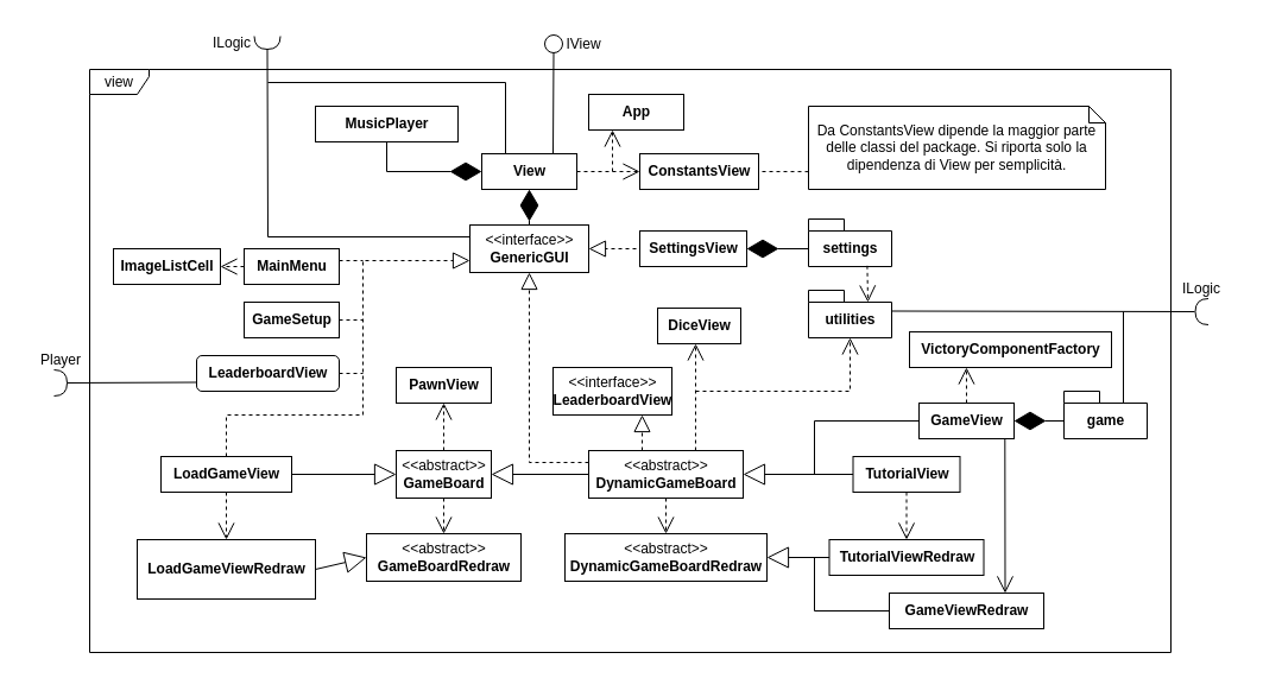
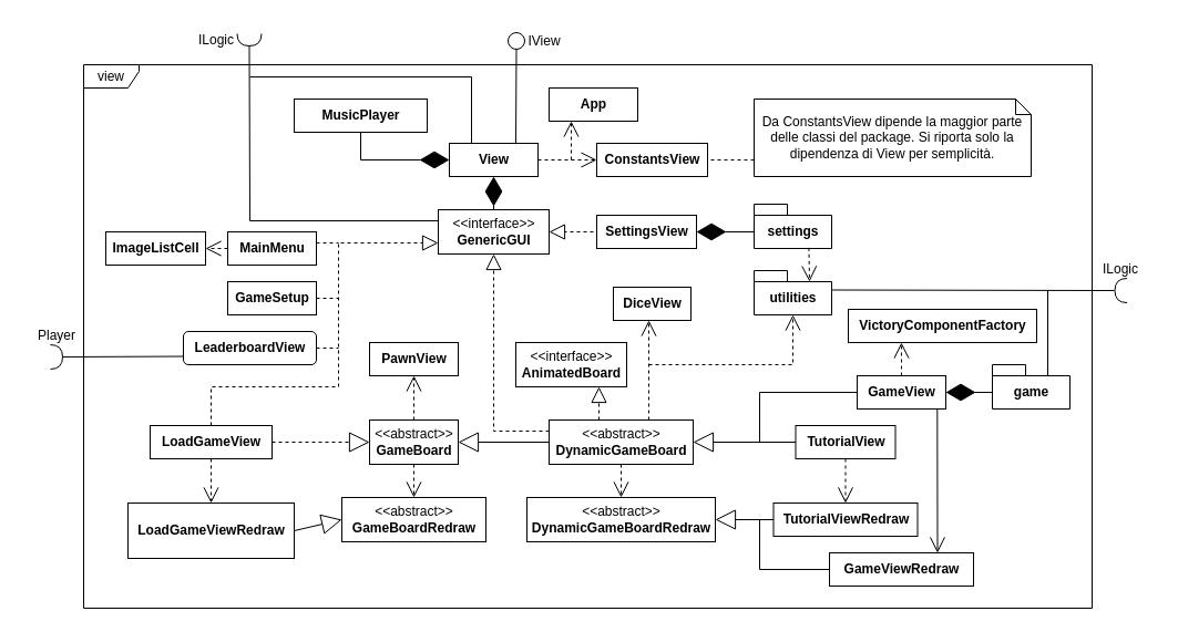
  <mxCell id="0" />
  <mxCell id="1" parent="0" />
  <mxCell id="2" value="view" style="shape=umlFrame;whiteSpace=wrap;html=1;width=50;height=21;" vertex="1" parent="1"><mxGeometry x="75" y="58" width="910" height="491" as="geometry" /></mxCell>
  <mxCell id="3" value="&lt;b&gt;View&lt;/b&gt;" style="html=1;" vertex="1" parent="1"><mxGeometry x="405" y="129" width="80" height="30" as="geometry" /></mxCell>
  <mxCell id="4" value="&amp;lt;&amp;lt;interface&amp;gt;&amp;gt;&lt;br&gt;&lt;b&gt;GenericGUI&lt;/b&gt;" style="html=1;" vertex="1" parent="1"><mxGeometry x="395" y="189" width="100" height="40" as="geometry" /></mxCell>
  <mxCell id="5" value="" style="endArrow=diamondThin;endFill=1;endSize=24;html=1;rounded=0;entryX=0.5;entryY=1;entryDx=0;entryDy=0;exitX=0.5;exitY=0;exitDx=0;exitDy=0;" edge="1" parent="1" source="4" target="3"><mxGeometry width="160" relative="1" as="geometry"><mxPoint x="315" y="199" as="sourcePoint" /><mxPoint x="475" y="199" as="targetPoint" /></mxGeometry></mxCell>
  <mxCell id="6" value="&lt;b&gt;MusicPlayer&lt;/b&gt;" style="html=1;" vertex="1" parent="1"><mxGeometry x="265" y="89" width="120" height="30" as="geometry" /></mxCell>
- <mxCell id="7" value="&amp;lt;&amp;lt;interface&amp;gt;&amp;gt;&lt;br&gt;&lt;b&gt;LeaderboardView&lt;/b&gt;" style="html=1;" vertex="1" parent="1"><mxGeometry x="465" y="309" width="100" height="40" as="geometry" /></mxCell>
+ <mxCell id="7" value="&amp;lt;&amp;lt;interface&amp;gt;&amp;gt;&lt;br&gt;&lt;b&gt;AnimatedBoard&lt;/b&gt;" style="html=1;" vertex="1" parent="1"><mxGeometry x="465" y="309" width="100" height="40" as="geometry" /></mxCell>
  <mxCell id="8" value="" style="endArrow=diamondThin;endFill=1;endSize=24;html=1;rounded=0;exitX=0.5;exitY=1;exitDx=0;exitDy=0;entryX=0;entryY=0.5;entryDx=0;entryDy=0;" edge="1" parent="1" source="6" target="3"><mxGeometry width="160" relative="1" as="geometry"><mxPoint x="545" y="219" as="sourcePoint" /><mxPoint x="365" y="159" as="targetPoint" /><Array as="points"><mxPoint x="325" y="144" /></Array></mxGeometry></mxCell>
  <mxCell id="9" value="&lt;b&gt;App&lt;/b&gt;" style="html=1;" vertex="1" parent="1"><mxGeometry x="495" y="79" width="80" height="30" as="geometry" /></mxCell>
  <mxCell id="10" value="&lt;b&gt;ConstantsView&lt;/b&gt;" style="html=1;" vertex="1" parent="1"><mxGeometry x="538" y="129" width="100" height="30" as="geometry" /></mxCell>
  <mxCell id="11" value="&lt;b&gt;DiceView&lt;/b&gt;" style="html=1;" vertex="1" parent="1"><mxGeometry x="553" y="259" width="70" height="30" as="geometry" /></mxCell>
  <mxCell id="12" value="&amp;lt;&amp;lt;abstract&amp;gt;&amp;gt;&lt;br&gt;&lt;b&gt;DynamicGameBoard&lt;/b&gt;" style="html=1;" vertex="1" parent="1"><mxGeometry x="495" y="379" width="130" height="40" as="geometry" /></mxCell>
  <mxCell id="13" value="&amp;lt;&amp;lt;abstract&amp;gt;&amp;gt;&lt;br&gt;&lt;b&gt;DynamicGameBoardRedraw&lt;/b&gt;" style="html=1;" vertex="1" parent="1"><mxGeometry x="475" y="449" width="170" height="40" as="geometry" /></mxCell>
  <mxCell id="14" value="&amp;lt;&amp;lt;abstract&amp;gt;&amp;gt;&lt;b&gt;&lt;br&gt;GameBoard&lt;/b&gt;" style="html=1;" vertex="1" parent="1"><mxGeometry x="333" y="379" width="80" height="40" as="geometry" /></mxCell>
  <mxCell id="15" value="&amp;lt;&amp;lt;abstract&amp;gt;&amp;gt;&lt;b&gt;&lt;br&gt;GameBoardRedraw&lt;/b&gt;" style="html=1;" vertex="1" parent="1"><mxGeometry x="308" y="449" width="130" height="40" as="geometry" /></mxCell>
  <mxCell id="16" value="&lt;b&gt;GameView&lt;/b&gt;" style="html=1;" vertex="1" parent="1"><mxGeometry x="773" y="339" width="80" height="30" as="geometry" /></mxCell>
  <mxCell id="17" value="&lt;b&gt;GameViewRedraw&lt;/b&gt;" style="html=1;" vertex="1" parent="1"><mxGeometry x="748" y="499" width="130" height="30" as="geometry" /></mxCell>
  <mxCell id="18" value="&lt;b&gt;ImageListCell&lt;/b&gt;" style="html=1;" vertex="1" parent="1"><mxGeometry x="95" y="209" width="90" height="30" as="geometry" /></mxCell>
  <mxCell id="19" value="" style="ellipse;whiteSpace=wrap;html=1;aspect=fixed;" vertex="1" parent="1"><mxGeometry x="458" y="29" width="15" height="15" as="geometry" /></mxCell>
  <mxCell id="20" value="IView" style="text;html=1;strokeColor=none;fillColor=none;align=center;verticalAlign=middle;whiteSpace=wrap;rounded=0;" vertex="1" parent="1"><mxGeometry x="461" y="21.5" width="60" height="30" as="geometry" /></mxCell>
  <mxCell id="21" value="&lt;b&gt;LeaderboardView&lt;/b&gt;" style="html=1;rounded=1;" vertex="1" parent="1"><mxGeometry x="165" y="299" width="120" height="30" as="geometry" /></mxCell>
  <mxCell id="22" value="&lt;b&gt;LoadGameViewRedraw&lt;/b&gt;" style="html=1;" vertex="1" parent="1"><mxGeometry x="115" y="454" width="150" height="50" as="geometry" /></mxCell>
  <mxCell id="23" value="&lt;b&gt;MainMenu&lt;/b&gt;" style="html=1;" vertex="1" parent="1"><mxGeometry x="205" y="209" width="80" height="30" as="geometry" /></mxCell>
  <mxCell id="24" value="&lt;b&gt;PawnView&lt;/b&gt;" style="html=1;" vertex="1" parent="1"><mxGeometry x="333" y="309" width="80" height="30" as="geometry" /></mxCell>
  <mxCell id="25" value="&lt;b&gt;SettingsView&lt;/b&gt;" style="html=1;" vertex="1" parent="1"><mxGeometry x="538" y="194" width="90" height="30" as="geometry" /></mxCell>
  <mxCell id="26" value="&lt;b&gt;TutorialView&lt;/b&gt;" style="html=1;" vertex="1" parent="1"><mxGeometry x="717.5" y="384" width="90" height="30" as="geometry" /></mxCell>
  <mxCell id="27" value="&lt;b&gt;TutorialViewRedraw&lt;/b&gt;" style="html=1;" vertex="1" parent="1"><mxGeometry x="697.5" y="454" width="130" height="30" as="geometry" /></mxCell>
  <mxCell id="28" value="&lt;b&gt;VictoryComponentFactory&lt;/b&gt;" style="html=1;" vertex="1" parent="1"><mxGeometry x="765" y="279" width="170" height="30" as="geometry" /></mxCell>
  <mxCell id="29" value="" style="endArrow=open;endSize=12;dashed=1;html=1;rounded=0;exitX=0;exitY=0.5;exitDx=0;exitDy=0;entryX=1;entryY=0.5;entryDx=0;entryDy=0;" edge="1" parent="1" source="23" target="18"><mxGeometry x="-0.443" y="-39" width="160" relative="1" as="geometry"><mxPoint x="575" y="433.17" as="sourcePoint" /><mxPoint x="195" y="159" as="targetPoint" /><mxPoint as="offset" /></mxGeometry></mxCell>
  <mxCell id="30" value="" style="endArrow=open;endSize=12;dashed=1;html=1;rounded=0;entryX=0.25;entryY=1;entryDx=0;entryDy=0;" edge="1" parent="1" target="9"><mxGeometry x="-0.443" y="-39" width="160" relative="1" as="geometry"><mxPoint x="515" y="144" as="sourcePoint" /><mxPoint x="655" y="479" as="targetPoint" /><mxPoint as="offset" /></mxGeometry></mxCell>
  <mxCell id="31" value="game" style="shape=folder;fontStyle=1;spacingTop=10;tabWidth=30;tabHeight=10;tabPosition=left;html=1;" vertex="1" parent="1"><mxGeometry x="895" y="329" width="70" height="40" as="geometry" /></mxCell>
  <mxCell id="32" value="settings" style="shape=folder;fontStyle=1;spacingTop=10;tabWidth=30;tabHeight=10;tabPosition=left;html=1;" vertex="1" parent="1"><mxGeometry x="680" y="184" width="70" height="40" as="geometry" /></mxCell>
  <mxCell id="33" value="utilities" style="shape=folder;fontStyle=1;spacingTop=10;tabWidth=30;tabHeight=10;tabPosition=left;html=1;" vertex="1" parent="1"><mxGeometry x="680" y="244" width="70" height="40" as="geometry" /></mxCell>
  <mxCell id="34" value="" style="endArrow=open;endSize=12;dashed=1;html=1;rounded=0;entryX=0;entryY=0.5;entryDx=0;entryDy=0;" edge="1" parent="1" target="10"><mxGeometry x="-0.443" y="-39" width="160" relative="1" as="geometry"><mxPoint x="485" y="144" as="sourcePoint" /><mxPoint x="455" y="109" as="targetPoint" /><mxPoint as="offset" /></mxGeometry></mxCell>
  <mxCell id="35" value="Da ConstantsView dipende la maggior parte delle classi del package. Si riporta solo la dipendenza di View per semplicità." style="shape=note;size=14;whiteSpace=wrap;html=1;" vertex="1" parent="1"><mxGeometry x="680" y="89" width="250" height="70" as="geometry" /></mxCell>
  <mxCell id="36" value="&lt;b&gt;GameSetup&lt;/b&gt;" style="html=1;" vertex="1" parent="1"><mxGeometry x="205" y="254" width="80" height="30" as="geometry" /></mxCell>
  <mxCell id="37" value="&lt;b&gt;LoadGameView&lt;/b&gt;" style="html=1;" vertex="1" parent="1"><mxGeometry x="135" y="384" width="110" height="30" as="geometry" /></mxCell>
  <mxCell id="38" value="" style="endArrow=diamondThin;endFill=1;endSize=24;html=1;rounded=0;entryX=1;entryY=0.5;entryDx=0;entryDy=0;exitX=0;exitY=0;exitDx=0;exitDy=25;exitPerimeter=0;" edge="1" parent="1" source="32" target="25"><mxGeometry width="160" relative="1" as="geometry"><mxPoint x="595" y="154" as="sourcePoint" /><mxPoint x="495" y="154" as="targetPoint" /></mxGeometry></mxCell>
  <mxCell id="39" value="" style="endArrow=open;endSize=12;dashed=1;html=1;rounded=0;entryX=0.5;entryY=0;entryDx=0;entryDy=0;exitX=0.5;exitY=1;exitDx=0;exitDy=0;" edge="1" parent="1" source="12" target="13"><mxGeometry x="-0.443" y="-39" width="160" relative="1" as="geometry"><mxPoint x="415" y="154" as="sourcePoint" /><mxPoint x="304" y="154" as="targetPoint" /><mxPoint as="offset" /></mxGeometry></mxCell>
  <mxCell id="40" value="" style="endArrow=open;endSize=12;dashed=1;html=1;rounded=0;exitX=0.5;exitY=1;exitDx=0;exitDy=0;" edge="1" parent="1" source="37" target="22"><mxGeometry x="-0.443" y="-39" width="160" relative="1" as="geometry"><mxPoint x="600" y="499" as="sourcePoint" /><mxPoint x="600" y="539" as="targetPoint" /><mxPoint as="offset" /></mxGeometry></mxCell>
  <mxCell id="41" value="" style="endArrow=open;endSize=12;dashed=1;html=1;rounded=0;exitX=0.5;exitY=1;exitDx=0;exitDy=0;entryX=0.5;entryY=0;entryDx=0;entryDy=0;" edge="1" parent="1" source="14" target="15"><mxGeometry x="-0.443" y="-39" width="160" relative="1" as="geometry"><mxPoint x="393" y="619" as="sourcePoint" /><mxPoint x="393" y="669" as="targetPoint" /><mxPoint as="offset" /></mxGeometry></mxCell>
  <mxCell id="42" value="" style="endArrow=open;endSize=12;dashed=1;html=1;rounded=0;exitX=0.5;exitY=1;exitDx=0;exitDy=0;entryX=0.5;entryY=0;entryDx=0;entryDy=0;" edge="1" parent="1" source="26" target="27"><mxGeometry x="-0.443" y="-39" width="160" relative="1" as="geometry"><mxPoint x="550" y="629" as="sourcePoint" /><mxPoint x="550" y="669" as="targetPoint" /><mxPoint as="offset" /></mxGeometry></mxCell>
  <mxCell id="43" value="" style="endArrow=open;endSize=12;dashed=0;html=1;rounded=0;exitX=0.904;exitY=1;exitDx=0;exitDy=0;entryX=0.75;entryY=0;entryDx=0;entryDy=0;exitPerimeter=0;" edge="1" parent="1" source="16" target="17"><mxGeometry x="-0.443" y="-39" width="160" relative="1" as="geometry"><mxPoint x="560" y="639" as="sourcePoint" /><mxPoint x="560" y="679" as="targetPoint" /><mxPoint as="offset" /></mxGeometry></mxCell>
  <mxCell id="44" value="" style="endArrow=block;endSize=16;endFill=0;html=1;rounded=0;entryX=1;entryY=0.5;entryDx=0;entryDy=0;exitX=0;exitY=0.5;exitDx=0;exitDy=0;" edge="1" parent="1" source="26" target="12"><mxGeometry x="0.125" y="-60" width="160" relative="1" as="geometry"><mxPoint x="565" y="539" as="sourcePoint" /><mxPoint x="725" y="539" as="targetPoint" /><mxPoint as="offset" /></mxGeometry></mxCell>
  <mxCell id="45" value="" style="endArrow=block;endSize=16;endFill=0;html=1;rounded=0;entryX=1;entryY=0.5;entryDx=0;entryDy=0;exitX=0;exitY=0.5;exitDx=0;exitDy=0;" edge="1" parent="1" source="27" target="13"><mxGeometry x="0.125" y="-60" width="160" relative="1" as="geometry"><mxPoint x="727.5" y="414" as="sourcePoint" /><mxPoint x="635" y="414" as="targetPoint" /><mxPoint as="offset" /></mxGeometry></mxCell>
  <mxCell id="46" value="" style="endArrow=block;endSize=16;endFill=0;html=1;rounded=0;entryX=1;entryY=0.5;entryDx=0;entryDy=0;exitX=0;exitY=0.5;exitDx=0;exitDy=0;" edge="1" parent="1" source="12" target="14"><mxGeometry x="0.125" y="-60" width="160" relative="1" as="geometry"><mxPoint x="727.5" y="414" as="sourcePoint" /><mxPoint x="635" y="414" as="targetPoint" /><mxPoint as="offset" /></mxGeometry></mxCell>
  <mxCell id="47" value="" style="endArrow=block;dashed=1;endFill=0;endSize=12;html=1;rounded=0;entryX=0.75;entryY=1;entryDx=0;entryDy=0;exitX=0.346;exitY=0;exitDx=0;exitDy=0;exitPerimeter=0;" edge="1" parent="1" source="12" target="7"><mxGeometry width="160" relative="1" as="geometry"><mxPoint x="540" y="369" as="sourcePoint" /><mxPoint x="525" y="359" as="targetPoint" /></mxGeometry></mxCell>
- <mxCell id="48" value="" style="endArrow=block;endSize=16;endFill=0;html=1;rounded=0;entryX=0;entryY=0.5;entryDx=0;entryDy=0;exitX=1;exitY=0.5;exitDx=0;exitDy=0;" edge="1" parent="1" source="37" target="14"><mxGeometry x="0.125" y="-60" width="160" relative="1" as="geometry"><mxPoint x="505" y="414" as="sourcePoint" /><mxPoint x="423" y="414" as="targetPoint" /><mxPoint as="offset" /></mxGeometry></mxCell>
+ <mxCell id="48" value="" style="endArrow=block;endSize=16;endFill=0;html=1;rounded=0;entryX=0;entryY=0.5;entryDx=0;entryDy=0;exitX=1;exitY=0.5;exitDx=0;exitDy=0;dashed=1;" edge="1" parent="1" source="37" target="14"><mxGeometry x="0.125" y="-60" width="160" relative="1" as="geometry"><mxPoint x="505" y="414" as="sourcePoint" /><mxPoint x="423" y="414" as="targetPoint" /><mxPoint as="offset" /></mxGeometry></mxCell>
  <mxCell id="49" value="" style="endArrow=block;endSize=16;endFill=0;html=1;rounded=0;entryX=0;entryY=0.5;entryDx=0;entryDy=0;exitX=1;exitY=0.5;exitDx=0;exitDy=0;" edge="1" parent="1" source="22" target="15"><mxGeometry x="0.125" y="-60" width="160" relative="1" as="geometry"><mxPoint x="255" y="414" as="sourcePoint" /><mxPoint x="343" y="414" as="targetPoint" /><mxPoint as="offset" /></mxGeometry></mxCell>
  <mxCell id="50" value="" style="endArrow=none;endSize=16;endFill=0;html=1;rounded=0;exitX=0;exitY=0.5;exitDx=0;exitDy=0;" edge="1" parent="1" source="17"><mxGeometry x="0.125" y="-60" width="160" relative="1" as="geometry"><mxPoint x="707.5" y="479" as="sourcePoint" /><mxPoint x="685" y="469" as="targetPoint" /><mxPoint as="offset" /><Array as="points"><mxPoint x="685" y="514" /></Array></mxGeometry></mxCell>
  <mxCell id="51" value="" style="endArrow=none;endSize=16;endFill=0;html=1;rounded=0;exitX=0;exitY=0.5;exitDx=0;exitDy=0;" edge="1" parent="1" source="16"><mxGeometry x="0.125" y="-60" width="160" relative="1" as="geometry"><mxPoint x="727.5" y="414" as="sourcePoint" /><mxPoint x="685" y="399" as="targetPoint" /><mxPoint as="offset" /><Array as="points"><mxPoint x="685" y="354" /></Array></mxGeometry></mxCell>
  <mxCell id="52" value="" style="endArrow=block;dashed=1;endFill=0;endSize=12;html=1;rounded=0;entryX=0.5;entryY=1;entryDx=0;entryDy=0;exitX=0;exitY=0.25;exitDx=0;exitDy=0;" edge="1" parent="1" source="12" target="4"><mxGeometry width="160" relative="1" as="geometry"><mxPoint x="570" y="389" as="sourcePoint" /><mxPoint x="570" y="324" as="targetPoint" /><Array as="points"><mxPoint x="445" y="389" /></Array></mxGeometry></mxCell>
  <mxCell id="53" value="" style="endArrow=block;dashed=1;endFill=0;endSize=12;html=1;rounded=0;exitX=0.5;exitY=0;exitDx=0;exitDy=0;entryX=0;entryY=0.75;entryDx=0;entryDy=0;" edge="1" parent="1" source="37" target="4"><mxGeometry width="160" relative="1" as="geometry"><mxPoint x="537.5" y="389" as="sourcePoint" /><mxPoint x="405" y="239" as="targetPoint" /><Array as="points"><mxPoint x="190" y="349" /><mxPoint x="305" y="349" /><mxPoint x="305" y="219" /></Array></mxGeometry></mxCell>
  <mxCell id="54" value="" style="endArrow=open;endSize=12;dashed=1;html=1;rounded=0;exitX=0.5;exitY=0;exitDx=0;exitDy=0;entryX=0.5;entryY=1;entryDx=0;entryDy=0;" edge="1" parent="1" source="14" target="24"><mxGeometry x="-0.443" y="-39" width="160" relative="1" as="geometry"><mxPoint x="602.5" y="389" as="sourcePoint" /><mxPoint x="602.5" y="359" as="targetPoint" /><mxPoint as="offset" /></mxGeometry></mxCell>
  <mxCell id="55" value="" style="endArrow=diamondThin;endFill=1;endSize=24;html=1;rounded=0;entryX=1;entryY=0.5;entryDx=0;entryDy=0;exitX=0;exitY=0;exitDx=0;exitDy=25;exitPerimeter=0;" edge="1" parent="1" source="31" target="16"><mxGeometry width="160" relative="1" as="geometry"><mxPoint x="955" y="309" as="sourcePoint" /><mxPoint x="882" y="309" as="targetPoint" /></mxGeometry></mxCell>
  <mxCell id="56" value="" style="endArrow=open;endSize=12;dashed=1;html=1;rounded=0;exitX=0.706;exitY=0.983;exitDx=0;exitDy=0;entryX=0;entryY=0;entryDx=50;entryDy=10;entryPerimeter=0;exitPerimeter=0;" edge="1" parent="1" source="32" target="33"><mxGeometry x="-0.443" y="-39" width="160" relative="1" as="geometry"><mxPoint x="602.5" y="389" as="sourcePoint" /><mxPoint x="602.5" y="359" as="targetPoint" /><mxPoint as="offset" /></mxGeometry></mxCell>
  <mxCell id="57" value="" style="endArrow=open;endSize=12;dashed=1;html=1;rounded=0;exitX=0.5;exitY=0;exitDx=0;exitDy=0;entryX=0.282;entryY=1;entryDx=0;entryDy=0;entryPerimeter=0;" edge="1" parent="1" source="16" target="28"><mxGeometry x="-0.443" y="-39" width="160" relative="1" as="geometry"><mxPoint x="885" y="434" as="sourcePoint" /><mxPoint x="825" y="309" as="targetPoint" /><mxPoint as="offset" /></mxGeometry></mxCell>
  <mxCell id="58" value="" style="endArrow=open;endSize=12;dashed=1;html=1;rounded=0;entryX=0.5;entryY=1;entryDx=0;entryDy=0;entryPerimeter=0;" edge="1" parent="1" target="33"><mxGeometry x="-0.443" y="-39" width="160" relative="1" as="geometry"><mxPoint x="585" y="329" as="sourcePoint" /><mxPoint x="812.5" y="259" as="targetPoint" /><mxPoint as="offset" /><Array as="points"><mxPoint x="715" y="329" /></Array></mxGeometry></mxCell>
  <mxCell id="59" value="" style="endArrow=open;endSize=12;dashed=1;html=1;rounded=0;entryX=0.5;entryY=1;entryDx=0;entryDy=0;exitX=0.692;exitY=0;exitDx=0;exitDy=0;exitPerimeter=0;" edge="1" parent="1" source="12"><mxGeometry x="-0.443" y="-39" width="160" relative="1" as="geometry"><mxPoint x="585" y="359" as="sourcePoint" /><mxPoint x="585" y="289" as="targetPoint" /><mxPoint as="offset" /></mxGeometry></mxCell>
  <mxCell id="60" value="" style="endArrow=block;dashed=1;endFill=0;endSize=12;html=1;rounded=0;entryX=1;entryY=0.5;entryDx=0;entryDy=0;" edge="1" parent="1" target="4"><mxGeometry width="160" relative="1" as="geometry"><mxPoint x="535" y="209" as="sourcePoint" /><mxPoint x="537" y="354" as="targetPoint" /></mxGeometry></mxCell>
  <mxCell id="61" value="" style="endArrow=none;dashed=1;html=1;rounded=0;" edge="1" parent="1"><mxGeometry width="50" height="50" relative="1" as="geometry"><mxPoint x="285" y="219" as="sourcePoint" /><mxPoint x="305" y="219" as="targetPoint" /></mxGeometry></mxCell>
  <mxCell id="62" value="" style="endArrow=none;dashed=1;html=1;rounded=0;exitX=1;exitY=0.5;exitDx=0;exitDy=0;" edge="1" parent="1" source="36"><mxGeometry width="50" height="50" relative="1" as="geometry"><mxPoint x="284" y="219" as="sourcePoint" /><mxPoint x="305" y="269" as="targetPoint" /></mxGeometry></mxCell>
  <mxCell id="63" value="" style="endArrow=none;dashed=1;html=1;rounded=0;exitX=1;exitY=0.5;exitDx=0;exitDy=0;" edge="1" parent="1" source="21"><mxGeometry width="50" height="50" relative="1" as="geometry"><mxPoint x="294" y="229" as="sourcePoint" /><mxPoint x="305" y="314" as="targetPoint" /></mxGeometry></mxCell>
  <mxCell id="64" value="" style="endArrow=none;html=1;rounded=0;entryX=0.5;entryY=1;entryDx=0;entryDy=0;exitX=0.75;exitY=0;exitDx=0;exitDy=0;" edge="1" parent="1" source="3" target="19"><mxGeometry width="50" height="50" relative="1" as="geometry"><mxPoint x="455" y="79" as="sourcePoint" /><mxPoint x="465" y="79" as="targetPoint" /></mxGeometry></mxCell>
  <mxCell id="65" value="" style="shape=requiredInterface;html=1;verticalLabelPosition=bottom;sketch=0;rotation=90;aspect=fixed;" vertex="1" parent="1"><mxGeometry x="219" y="24.5" width="11" height="22" as="geometry" /></mxCell>
  <mxCell id="66" value="" style="endArrow=none;html=1;rounded=0;exitX=0.25;exitY=0;exitDx=0;exitDy=0;" edge="1" parent="1" source="3"><mxGeometry width="50" height="50" relative="1" as="geometry"><mxPoint x="475" y="139" as="sourcePoint" /><mxPoint x="225" y="69" as="targetPoint" /><Array as="points"><mxPoint x="425" y="69" /></Array></mxGeometry></mxCell>
  <mxCell id="67" value="ILogic" style="text;html=1;strokeColor=none;fillColor=none;align=center;verticalAlign=middle;whiteSpace=wrap;rounded=0;" vertex="1" parent="1"><mxGeometry x="165" y="20.5" width="60" height="30" as="geometry" /></mxCell>
  <mxCell id="68" value="" style="shape=requiredInterface;html=1;verticalLabelPosition=bottom;sketch=0;rotation=0;aspect=fixed;" vertex="1" parent="1"><mxGeometry y="311" width="11" height="22" as="geometry" x="45" /></mxCell>
  <mxCell id="69" value="" style="endArrow=none;html=1;rounded=0;entryX=0;entryY=0.75;entryDx=0;entryDy=0;exitX=1;exitY=0.5;exitDx=0;exitDy=0;exitPerimeter=0;" edge="1" parent="1" source="68" target="21"><mxGeometry width="50" height="50" relative="1" as="geometry"><mxPoint x="115" y="379" as="sourcePoint" /><mxPoint x="165" y="329" as="targetPoint" /></mxGeometry></mxCell>
  <mxCell id="70" value="Player" style="text;html=1;strokeColor=none;fillColor=none;align=center;verticalAlign=middle;whiteSpace=wrap;rounded=0;" vertex="1" parent="1"><mxGeometry x="20.5" y="288" width="60" height="30" as="geometry" /></mxCell>
  <mxCell id="71" value="" style="endArrow=none;html=1;rounded=0;entryX=0;entryY=0.25;entryDx=0;entryDy=0;exitX=1;exitY=0.5;exitDx=0;exitDy=0;exitPerimeter=0;" edge="1" parent="1" source="65" target="4"><mxGeometry width="50" height="50" relative="1" as="geometry"><mxPoint x="225" y="89" as="sourcePoint" /><mxPoint x="355" y="159" as="targetPoint" /><Array as="points"><mxPoint x="225" y="199" /></Array></mxGeometry></mxCell>
  <mxCell id="72" value="" style="endArrow=none;html=1;rounded=0;exitX=0;exitY=0;exitDx=70;exitDy=17.5;exitPerimeter=0;" edge="1" parent="1" source="33"><mxGeometry width="50" height="50" relative="1" as="geometry"><mxPoint x="785" y="299" as="sourcePoint" /><mxPoint x="1005" y="262" as="targetPoint" /></mxGeometry></mxCell>
  <mxCell id="73" value="" style="endArrow=none;html=1;rounded=0;exitX=0;exitY=0;exitDx=50;exitDy=10;exitPerimeter=0;" edge="1" parent="1" source="31"><mxGeometry width="50" height="50" relative="1" as="geometry"><mxPoint x="925" y="329" as="sourcePoint" /><mxPoint x="945" y="262" as="targetPoint" /></mxGeometry></mxCell>
  <mxCell id="74" value="" style="shape=requiredInterface;html=1;verticalLabelPosition=bottom;sketch=0;rotation=-180;aspect=fixed;" vertex="1" parent="1"><mxGeometry x="1005.5" y="251" width="11" height="22" as="geometry" /></mxCell>
  <mxCell id="75" value="ILogic" style="text;html=1;strokeColor=none;fillColor=none;align=center;verticalAlign=middle;whiteSpace=wrap;rounded=0;" vertex="1" parent="1"><mxGeometry x="981" y="228" width="60" height="30" as="geometry" /></mxCell>
  <mxCell id="76" value="" style="endArrow=none;dashed=1;html=1;rounded=0;entryX=1;entryY=0.5;entryDx=0;entryDy=0;exitX=0;exitY=0.787;exitDx=0;exitDy=0;exitPerimeter=0;" edge="1" parent="1" source="35" target="10"><mxGeometry width="50" height="50" relative="1" as="geometry"><mxPoint x="485" y="319" as="sourcePoint" /><mxPoint x="535" y="269" as="targetPoint" /></mxGeometry></mxCell>
